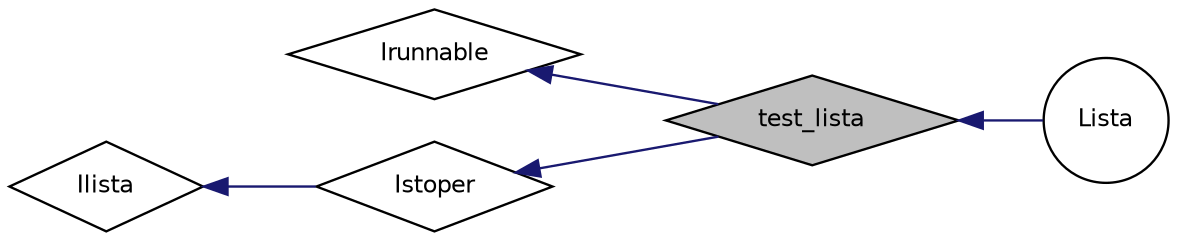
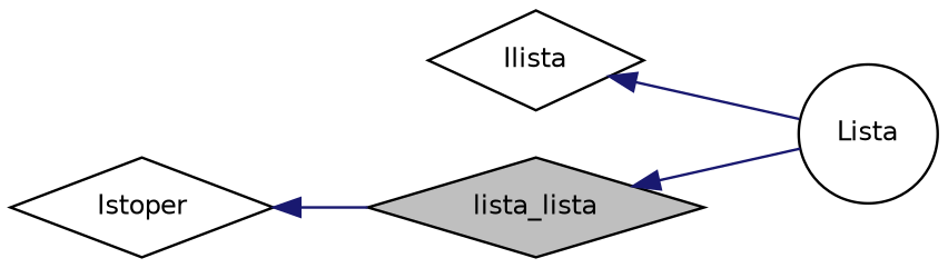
  digraph {
    rankdir=LR
    node [color=black fillcolor=white fontname=Helvetica fontsize=10 shape=diamond style=filled]
    edge [color=midnightblue dir=back fontname=Helvetica fontsize=10 labelfontname=Helvetica labelfontsize=10 style=solid]
-   n1 [fillcolor=grey75 fontcolor=black height=0.2 label=test_lista width=0.4]
+   n1 [fillcolor=grey75 fontcolor=black height=0.2 label=lista_lista width=0.4]
    n2 [height=0.2 label=Lista shape=circle width=0.4]
    n3 [height=0.2 label=Ilista width=0.4]
-   n4 [height=0.2 label=Irunnable width=0.4]
    n5 [height=0.2 label=Istoper width=0.4]
    n1 -> n2
-   n3 -> n5
-   n4 -> n1
+   n3 -> n2
    n5 -> n1
  }
